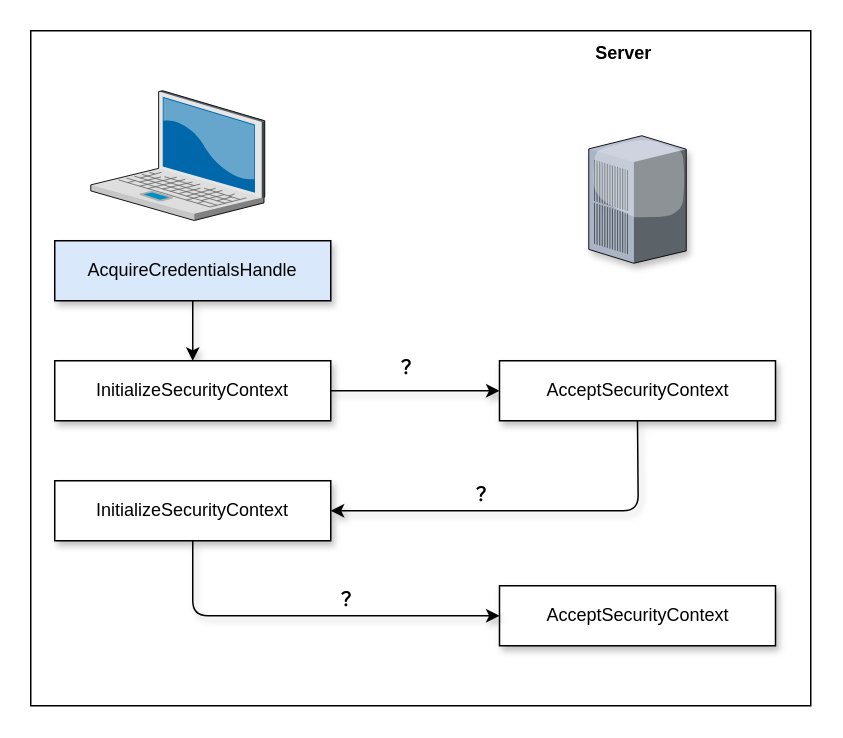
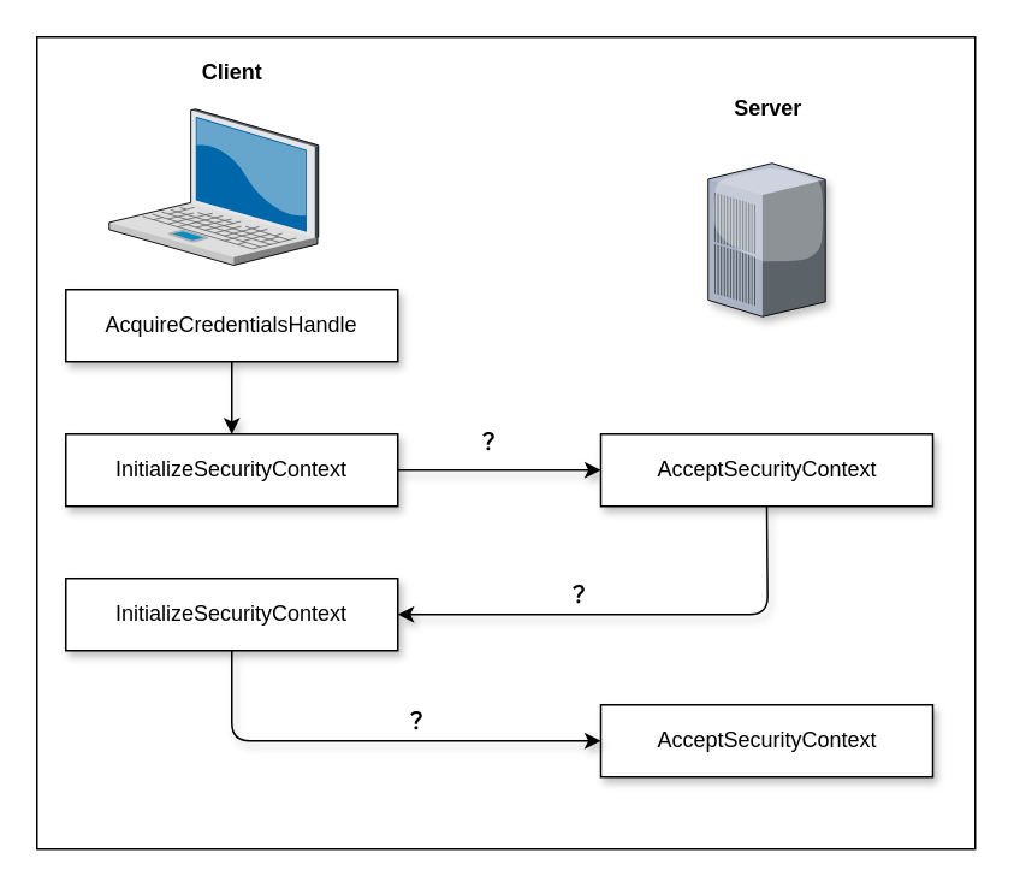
  <mxCell id="0" />
  <mxCell id="1" parent="0" />
  <mxCell id="2" value="" style="rounded=0;whiteSpace=wrap;html=1;" parent="1" vertex="1"><mxGeometry x="20" y="20" width="520" height="450" as="geometry" /></mxCell>
  <mxCell id="3" value="" style="verticalLabelPosition=bottom;aspect=fixed;html=1;verticalAlign=top;strokeColor=none;align=center;outlineConnect=0;shape=mxgraph.citrix.laptop_2;" parent="1" vertex="1"><mxGeometry x="60" y="60" width="116" height="86.5" as="geometry" /></mxCell>
  <mxCell id="4" value="" style="edgeStyle=orthogonalEdgeStyle;rounded=0;orthogonalLoop=1;jettySize=auto;html=1;shadow=1;" parent="1" source="5" target="7" edge="1"><mxGeometry relative="1" as="geometry" /></mxCell>
- <mxCell id="5" value="AcquireCredentialsHandle" style="whiteSpace=wrap;html=1;shadow=1;fillColor=#dae8fc;" parent="1" vertex="1"><mxGeometry x="36" y="160" width="184" height="40" as="geometry" /></mxCell>
+ <mxCell id="5" value="AcquireCredentialsHandle" style="whiteSpace=wrap;html=1;shadow=1;" parent="1" vertex="1"><mxGeometry x="36" y="160" width="184" height="40" as="geometry" /></mxCell>
  <mxCell id="6" value="" style="edgeStyle=orthogonalEdgeStyle;rounded=0;orthogonalLoop=1;jettySize=auto;html=1;shadow=1;" parent="1" source="7" target="8" edge="1"><mxGeometry relative="1" as="geometry" /></mxCell>
  <mxCell id="7" value="InitializeSecurityContext" style="whiteSpace=wrap;html=1;shadow=1;" parent="1" vertex="1"><mxGeometry x="36" y="240" width="184" height="40" as="geometry" /></mxCell>
  <mxCell id="8" value="AcceptSecurityContext" style="rounded=0;whiteSpace=wrap;html=1;shadow=1;" parent="1" vertex="1"><mxGeometry x="332.5" y="240" width="184" height="40" as="geometry" /></mxCell>
  <mxCell id="9" value="？" style="text;html=1;align=center;verticalAlign=middle;resizable=0;points=[];autosize=1;fontStyle=1;shadow=1;" parent="1" vertex="1"><mxGeometry x="255" y="235" width="30" height="20" as="geometry" /></mxCell>
  <mxCell id="10" value="InitializeSecurityContext" style="whiteSpace=wrap;html=1;shadow=1;" parent="1" vertex="1"><mxGeometry x="36" y="320" width="184" height="40" as="geometry" /></mxCell>
  <mxCell id="11" value="" style="edgeStyle=elbowEdgeStyle;elbow=horizontal;endArrow=classic;html=1;exitX=0.5;exitY=1;exitDx=0;exitDy=0;entryX=1;entryY=0.5;entryDx=0;entryDy=0;shadow=1;" parent="1" source="8" target="10" edge="1"><mxGeometry width="50" height="50" relative="1" as="geometry"><mxPoint x="280" y="390" as="sourcePoint" /><mxPoint x="330" y="340" as="targetPoint" /><Array as="points"><mxPoint x="425" y="310" /></Array></mxGeometry></mxCell>
  <mxCell id="12" value="？" style="text;html=1;align=center;verticalAlign=middle;resizable=0;points=[];autosize=1;fontStyle=1;shadow=1;" parent="1" vertex="1"><mxGeometry x="305" y="320" width="30" height="20" as="geometry" /></mxCell>
  <mxCell id="13" value="AcceptSecurityContext" style="rounded=0;whiteSpace=wrap;html=1;shadow=1;" parent="1" vertex="1"><mxGeometry x="332.5" y="390" width="184" height="40" as="geometry" /></mxCell>
  <mxCell id="14" value="" style="edgeStyle=elbowEdgeStyle;elbow=horizontal;endArrow=classic;html=1;exitX=0.5;exitY=1;exitDx=0;exitDy=0;entryX=0;entryY=0.5;entryDx=0;entryDy=0;shadow=1;" parent="1" source="10" target="13" edge="1"><mxGeometry width="50" height="50" relative="1" as="geometry"><mxPoint x="280" y="390" as="sourcePoint" /><mxPoint x="330" y="340" as="targetPoint" /><Array as="points"><mxPoint x="128" y="390" /></Array></mxGeometry></mxCell>
  <mxCell id="15" value="？" style="text;html=1;align=center;verticalAlign=middle;resizable=0;points=[];autosize=1;fontStyle=1;shadow=1;" parent="1" vertex="1"><mxGeometry x="215" y="390" width="30" height="20" as="geometry" /></mxCell>
  <mxCell id="16" value="" style="verticalLabelPosition=bottom;aspect=fixed;html=1;verticalAlign=top;strokeColor=none;align=center;outlineConnect=0;shape=mxgraph.citrix.pbx_server;rounded=0;shadow=1;" parent="1" vertex="1"><mxGeometry x="392" y="90" width="65" height="85" as="geometry" /></mxCell>
- <mxCell id="18" value="Server" style="text;html=1;align=center;verticalAlign=middle;resizable=0;points=[];autosize=1;fontStyle=1" parent="1" vertex="1"><mxGeometry x="389.5" y="25" width="50" height="20" as="geometry" /></mxCell>
+ <mxCell id="17" value="Client" style="text;html=1;align=center;verticalAlign=middle;resizable=0;points=[];autosize=1;fontStyle=1" parent="1" vertex="1"><mxGeometry x="103" y="30" width="50" height="20" as="geometry" /></mxCell>
+ <mxCell id="18" value="Server" style="text;html=1;align=center;verticalAlign=middle;resizable=0;points=[];autosize=1;fontStyle=1" parent="1" vertex="1"><mxGeometry x="399.5" y="50" width="50" height="20" as="geometry" /></mxCell>
